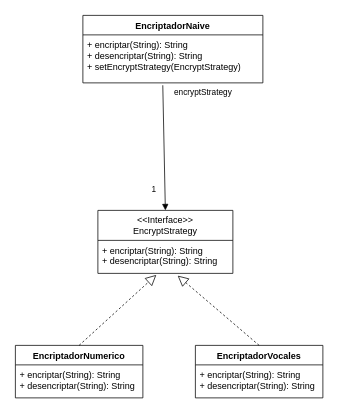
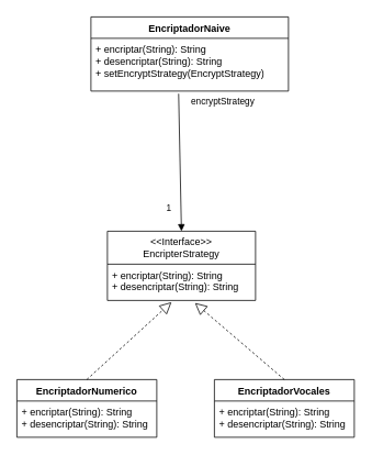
  <mxCell id="0" />
  <mxCell id="1" parent="0" />
  <mxCell id="2" value="EncriptadorNaive" style="swimlane;fontStyle=1;align=center;verticalAlign=top;childLayout=stackLayout;horizontal=1;startSize=26;horizontalStack=0;resizeParent=1;resizeParentMax=0;resizeLast=0;collapsible=1;marginBottom=0;whiteSpace=wrap;html=1;" vertex="1" parent="1"><mxGeometry x="110" y="20" width="240" height="90" as="geometry" /></mxCell>
  <mxCell id="3" value="+ encriptar(String): String&lt;br&gt;+ desencriptar(String): String&lt;br&gt;+ setEncryptStrategy(EncryptStrategy)" style="text;strokeColor=none;fillColor=none;align=left;verticalAlign=top;spacingLeft=4;spacingRight=4;overflow=hidden;rotatable=0;points=[[0,0.5],[1,0.5]];portConstraint=eastwest;whiteSpace=wrap;html=1;" vertex="1" parent="2"><mxGeometry y="26" width="240" height="64" as="geometry" /></mxCell>
- <mxCell id="4" value="&amp;lt;&amp;lt;Interface&amp;gt;&amp;gt;&lt;br&gt;EncryptStrategy" style="swimlane;fontStyle=0;childLayout=stackLayout;horizontal=1;startSize=40;fillColor=none;horizontalStack=0;resizeParent=1;resizeParentMax=0;resizeLast=0;collapsible=1;marginBottom=0;whiteSpace=wrap;html=1;" vertex="1" parent="1"><mxGeometry x="130" y="280" width="180" height="84" as="geometry" /></mxCell>
+ <mxCell id="4" value="&amp;lt;&amp;lt;Interface&amp;gt;&amp;gt;&lt;br&gt;EncripterStrategy" style="swimlane;fontStyle=0;childLayout=stackLayout;horizontal=1;startSize=40;fillColor=none;horizontalStack=0;resizeParent=1;resizeParentMax=0;resizeLast=0;collapsible=1;marginBottom=0;whiteSpace=wrap;html=1;" vertex="1" parent="1"><mxGeometry x="130" y="280" width="180" height="84" as="geometry" /></mxCell>
  <mxCell id="5" value="+ encriptar(String): String&lt;br&gt;+ desencriptar(String): String" style="text;strokeColor=none;fillColor=none;align=left;verticalAlign=top;spacingLeft=4;spacingRight=4;overflow=hidden;rotatable=0;points=[[0,0.5],[1,0.5]];portConstraint=eastwest;whiteSpace=wrap;html=1;" vertex="1" parent="4"><mxGeometry y="40" width="180" height="44" as="geometry" /></mxCell>
  <mxCell id="6" value="encryptStrategy" style="endArrow=block;endFill=1;html=1;align=left;verticalAlign=top;rounded=0;exitX=0.444;exitY=1.05;exitDx=0;exitDy=0;exitPerimeter=0;entryX=0.5;entryY=0;entryDx=0;entryDy=0;" edge="1" parent="1" source="3" target="4"><mxGeometry x="-1" y="14" relative="1" as="geometry"><mxPoint x="260" y="230" as="sourcePoint" /><mxPoint x="420" y="230" as="targetPoint" /><mxPoint x="-1" y="-3" as="offset" /></mxGeometry></mxCell>
  <mxCell id="7" value="1" style="edgeLabel;resizable=0;html=1;align=left;verticalAlign=bottom;" connectable="0" vertex="1" parent="6"><mxGeometry x="-1" relative="1" as="geometry"><mxPoint x="-17" y="147" as="offset" /></mxGeometry></mxCell>
  <mxCell id="8" value="EncriptadorNumerico" style="swimlane;fontStyle=1;align=center;verticalAlign=top;childLayout=stackLayout;horizontal=1;startSize=26;horizontalStack=0;resizeParent=1;resizeParentMax=0;resizeLast=0;collapsible=1;marginBottom=0;whiteSpace=wrap;html=1;" vertex="1" parent="1"><mxGeometry x="20" y="460" width="170" height="70" as="geometry" /></mxCell>
  <mxCell id="9" value="+ encriptar(String): String&lt;br&gt;+ desencriptar(String): String" style="text;strokeColor=none;fillColor=none;align=left;verticalAlign=top;spacingLeft=4;spacingRight=4;overflow=hidden;rotatable=0;points=[[0,0.5],[1,0.5]];portConstraint=eastwest;whiteSpace=wrap;html=1;" vertex="1" parent="8"><mxGeometry y="26" width="170" height="44" as="geometry" /></mxCell>
  <mxCell id="10" value="EncriptadorVocales" style="swimlane;fontStyle=1;align=center;verticalAlign=top;childLayout=stackLayout;horizontal=1;startSize=26;horizontalStack=0;resizeParent=1;resizeParentMax=0;resizeLast=0;collapsible=1;marginBottom=0;whiteSpace=wrap;html=1;" vertex="1" parent="1"><mxGeometry x="260" y="460" width="170" height="70" as="geometry" /></mxCell>
  <mxCell id="11" value="+ encriptar(String): String&lt;br&gt;+ desencriptar(String): String" style="text;strokeColor=none;fillColor=none;align=left;verticalAlign=top;spacingLeft=4;spacingRight=4;overflow=hidden;rotatable=0;points=[[0,0.5],[1,0.5]];portConstraint=eastwest;whiteSpace=wrap;html=1;" vertex="1" parent="10"><mxGeometry y="26" width="170" height="44" as="geometry" /></mxCell>
  <mxCell id="12" value="" style="endArrow=block;dashed=1;endFill=0;endSize=12;html=1;rounded=0;exitX=0.5;exitY=0;exitDx=0;exitDy=0;entryX=0.433;entryY=1.046;entryDx=0;entryDy=0;entryPerimeter=0;" edge="1" parent="1" source="8" target="5"><mxGeometry width="160" relative="1" as="geometry"><mxPoint x="190" y="390" as="sourcePoint" /><mxPoint x="350" y="390" as="targetPoint" /></mxGeometry></mxCell>
  <mxCell id="13" value="" style="endArrow=block;dashed=1;endFill=0;endSize=12;html=1;rounded=0;exitX=0.5;exitY=0;exitDx=0;exitDy=0;entryX=0.591;entryY=1.069;entryDx=0;entryDy=0;entryPerimeter=0;" edge="1" parent="1" source="10" target="5"><mxGeometry width="160" relative="1" as="geometry"><mxPoint x="110" y="470" as="sourcePoint" /><mxPoint x="215" y="377" as="targetPoint" /></mxGeometry></mxCell>
